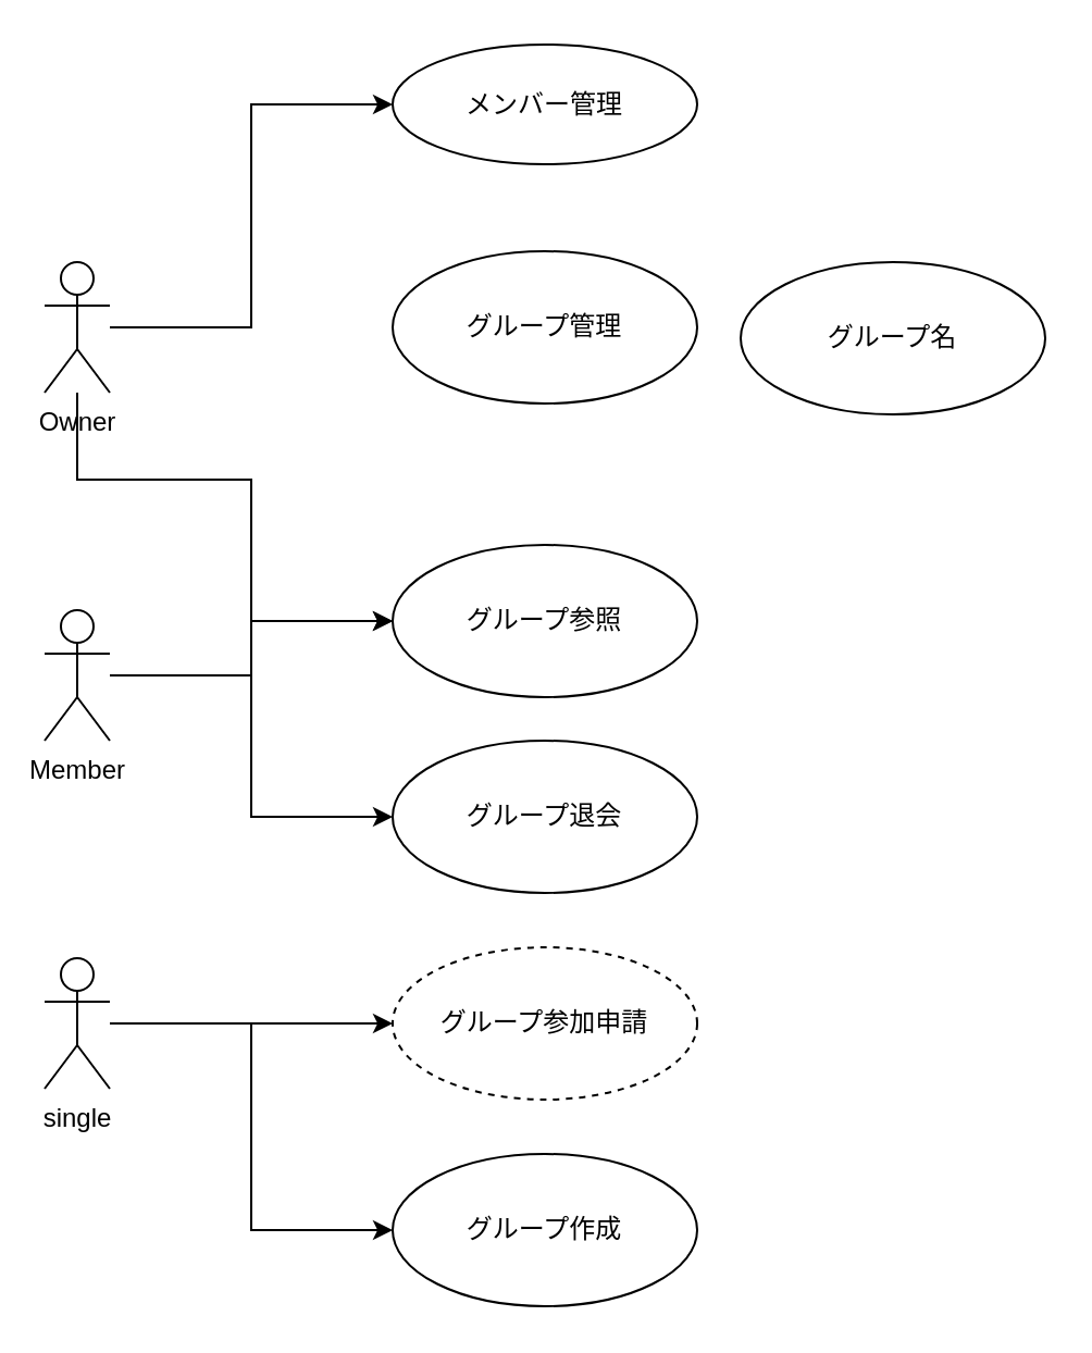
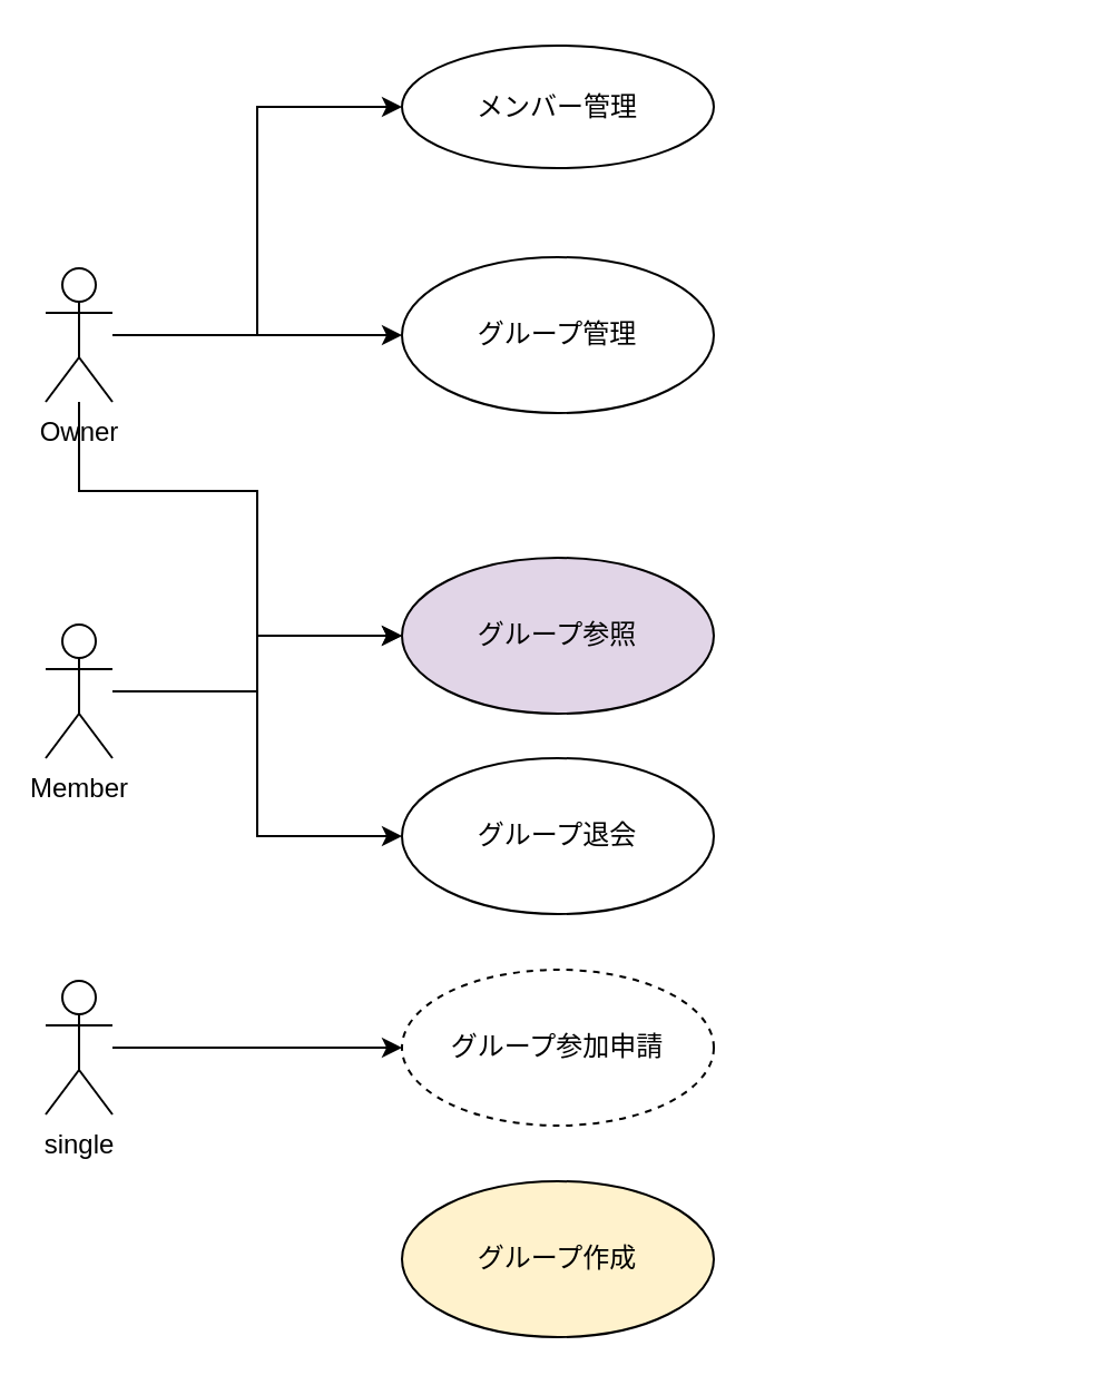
  <mxCell id="0" />
  <mxCell id="1" parent="0" />
+ <mxCell id="2" style="edgeStyle=orthogonalEdgeStyle;rounded=0;orthogonalLoop=1;jettySize=auto;html=1;entryX=0;entryY=0.5;entryDx=0;entryDy=0;" edge="1" parent="1" source="5" target="11"><mxGeometry relative="1" as="geometry" /></mxCell>
  <mxCell id="3" style="edgeStyle=orthogonalEdgeStyle;rounded=0;orthogonalLoop=1;jettySize=auto;html=1;entryX=0;entryY=0.5;entryDx=0;entryDy=0;" edge="1" parent="1" source="5" target="12"><mxGeometry relative="1" as="geometry"><Array as="points"><mxPoint x="35" y="220" /><mxPoint x="115" y="220" /><mxPoint x="115" y="285" /></Array></mxGeometry></mxCell>
  <mxCell id="4" style="edgeStyle=orthogonalEdgeStyle;rounded=0;orthogonalLoop=1;jettySize=auto;html=1;entryX=0;entryY=0.5;entryDx=0;entryDy=0;" edge="1" parent="1" source="5" target="10"><mxGeometry relative="1" as="geometry" /></mxCell>
  <mxCell id="5" value="Owner" style="shape=umlActor;verticalLabelPosition=bottom;verticalAlign=top;html=1;" vertex="1" parent="1"><mxGeometry x="20" y="120" width="30" height="60" as="geometry" /></mxCell>
  <mxCell id="6" style="edgeStyle=orthogonalEdgeStyle;rounded=0;orthogonalLoop=1;jettySize=auto;html=1;entryX=0;entryY=0.5;entryDx=0;entryDy=0;" edge="1" parent="1" source="8" target="12"><mxGeometry relative="1" as="geometry" /></mxCell>
  <mxCell id="7" style="edgeStyle=orthogonalEdgeStyle;rounded=0;orthogonalLoop=1;jettySize=auto;html=1;entryX=0;entryY=0.5;entryDx=0;entryDy=0;" edge="1" parent="1" source="8" target="17"><mxGeometry relative="1" as="geometry" /></mxCell>
  <mxCell id="8" value="Member" style="shape=umlActor;verticalLabelPosition=bottom;verticalAlign=top;html=1;" vertex="1" parent="1"><mxGeometry x="20" y="280" width="30" height="60" as="geometry" /></mxCell>
- <mxCell id="9" value="グループ作成" style="ellipse;whiteSpace=wrap;html=1;" vertex="1" parent="1"><mxGeometry x="180" y="530" width="140" height="70" as="geometry" /></mxCell>
+ <mxCell id="9" value="グループ作成" style="ellipse;whiteSpace=wrap;html=1;fillColor=#fff2cc;" vertex="1" parent="1"><mxGeometry x="180" y="530" width="140" height="70" as="geometry" /></mxCell>
  <mxCell id="10" value="メンバー管理" style="ellipse;whiteSpace=wrap;html=1;" vertex="1" parent="1"><mxGeometry x="180" y="20" width="140" height="55" as="geometry" /></mxCell>
  <mxCell id="11" value="グループ管理" style="ellipse;whiteSpace=wrap;html=1;" vertex="1" parent="1"><mxGeometry x="180" y="115" width="140" height="70" as="geometry" /></mxCell>
- <mxCell id="12" value="グループ参照" style="ellipse;whiteSpace=wrap;html=1;" vertex="1" parent="1"><mxGeometry x="180" y="250" width="140" height="70" as="geometry" /></mxCell>
+ <mxCell id="12" value="グループ参照" style="ellipse;whiteSpace=wrap;html=1;fillColor=#e1d5e7;" vertex="1" parent="1"><mxGeometry x="180" y="250" width="140" height="70" as="geometry" /></mxCell>
  <mxCell id="13" style="edgeStyle=orthogonalEdgeStyle;rounded=0;orthogonalLoop=1;jettySize=auto;html=1;entryX=0;entryY=0.5;entryDx=0;entryDy=0;" edge="1" parent="1" source="15" target="16"><mxGeometry relative="1" as="geometry" /></mxCell>
- <mxCell id="14" style="edgeStyle=orthogonalEdgeStyle;rounded=0;orthogonalLoop=1;jettySize=auto;html=1;entryX=0;entryY=0.5;entryDx=0;entryDy=0;" edge="1" parent="1" source="15" target="9"><mxGeometry relative="1" as="geometry" /></mxCell>
  <mxCell id="15" value="single" style="shape=umlActor;verticalLabelPosition=bottom;verticalAlign=top;html=1;" vertex="1" parent="1"><mxGeometry x="20" y="440" width="30" height="60" as="geometry" /></mxCell>
  <mxCell id="16" value="グループ参加申請" style="ellipse;whiteSpace=wrap;html=1;dashed=1;" vertex="1" parent="1"><mxGeometry x="180" y="435" width="140" height="70" as="geometry" /></mxCell>
  <mxCell id="17" value="グループ退会" style="ellipse;whiteSpace=wrap;html=1;" vertex="1" parent="1"><mxGeometry x="180" y="340" width="140" height="70" as="geometry" /></mxCell>
- <mxCell id="18" value="グループ名" style="ellipse;whiteSpace=wrap;html=1;" vertex="1" parent="1"><mxGeometry x="340" y="120" width="140" height="70" as="geometry" /></mxCell>
